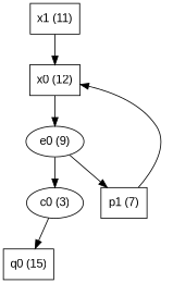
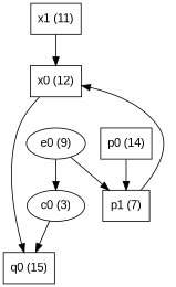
  digraph {
    fontname="Liberation Sans"
    node [color=black fontname="Liberation Sans" shape=polygon]
    edge [fontname="Liberation Sans"]
    c0 [label="\N (3)" shape=""]
    q0 [label="\N (15)"]
    e0 [label="\N (9)" shape=""]
    p1 [label="\N (7)"]
    x0 [label="\N (12)"]
+   p0 [label="\N (14)"]
    x1 [label="\N (11)"]
    c0 -> q0
    e0 -> c0
    e0 -> p1
    p1 -> x0
-   x0 -> e0
+   x0 -> q0
+   p0 -> p1
    x1 -> x0
  }
